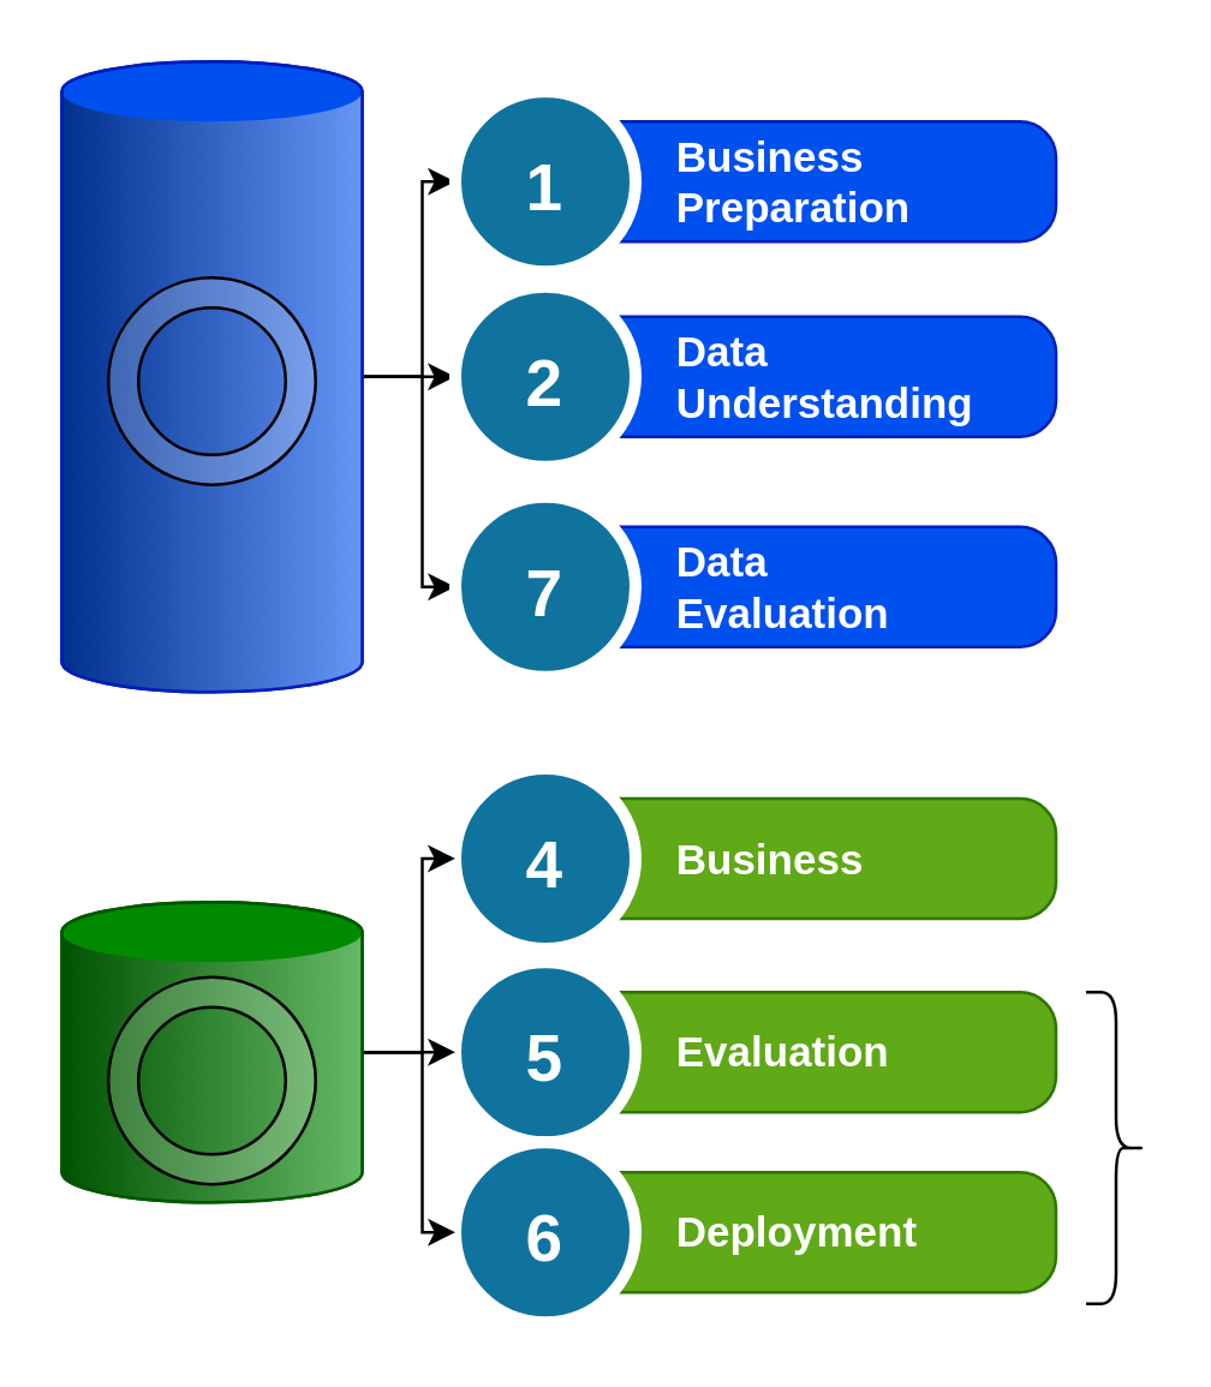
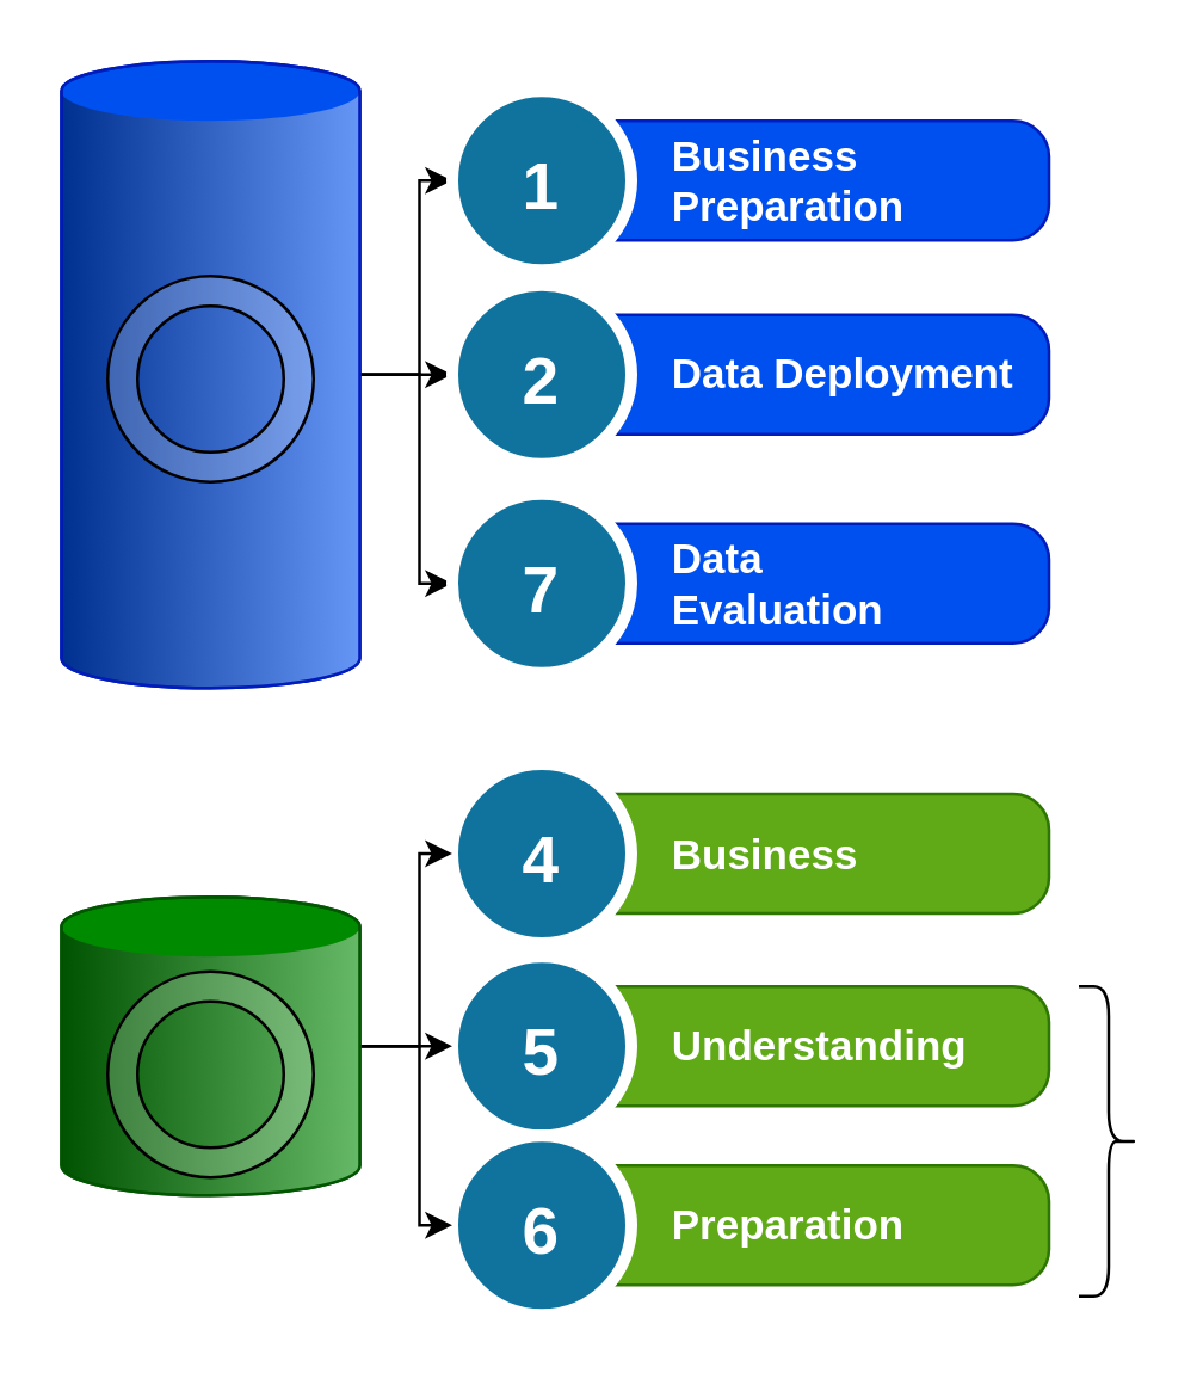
  <mxCell id="0" />
  <mxCell id="1" parent="0" />
  <mxCell id="2" style="edgeStyle=orthogonalEdgeStyle;rounded=0;orthogonalLoop=1;jettySize=auto;html=1;exitX=0;exitY=0;exitDx=100;exitDy=105;exitPerimeter=0;entryX=0;entryY=0.5;entryDx=0;entryDy=0;" edge="1" parent="1" source="5" target="9"><mxGeometry relative="1" as="geometry" /></mxCell>
  <mxCell id="3" style="edgeStyle=orthogonalEdgeStyle;rounded=0;orthogonalLoop=1;jettySize=auto;html=1;exitX=0;exitY=0;exitDx=100;exitDy=105;exitPerimeter=0;entryX=0;entryY=0.5;entryDx=0;entryDy=0;" edge="1" parent="1" source="5" target="11"><mxGeometry relative="1" as="geometry" /></mxCell>
  <mxCell id="4" style="edgeStyle=orthogonalEdgeStyle;rounded=0;orthogonalLoop=1;jettySize=auto;html=1;exitX=0;exitY=0;exitDx=100;exitDy=105;exitPerimeter=0;" edge="1" parent="1" source="5" target="7"><mxGeometry relative="1" as="geometry" /></mxCell>
  <mxCell id="5" value="" style="verticalLabelPosition=middle;verticalAlign=middle;html=1;shape=mxgraph.infographic.cylinder;fillColor=#0050ef;strokeColor=#001DBC;shadow=0;align=left;labelPosition=right;spacingLeft=10;fontStyle=1;fontColor=#ffffff;" parent="1" vertex="1"><mxGeometry x="20" y="20" width="100" height="210" as="geometry" /></mxCell>
  <mxCell id="6" value="Business Preparation" style="shape=rect;rounded=1;whiteSpace=wrap;html=1;shadow=0;strokeColor=#001DBC;fillColor=#0050ef;arcSize=30;fontSize=14;spacingLeft=42;fontStyle=1;fontColor=#ffffff;align=left;" parent="1" vertex="1"><mxGeometry x="181" y="40" width="170" height="40" as="geometry" /></mxCell>
  <mxCell id="7" value="1" style="shape=ellipse;perimeter=ellipsePerimeter;fontSize=22;fontStyle=1;shadow=0;strokeColor=#ffffff;fillColor=#10739E;strokeWidth=4;fontColor=#ffffff;align=center;" parent="1" vertex="1"><mxGeometry x="151" y="30" width="60" height="60" as="geometry" /></mxCell>
- <mxCell id="8" value="Data Understanding" style="shape=rect;rounded=1;whiteSpace=wrap;html=1;shadow=0;strokeColor=#001DBC;fillColor=#0050ef;arcSize=30;fontSize=14;spacingLeft=42;fontStyle=1;fontColor=#ffffff;align=left;" parent="1" vertex="1"><mxGeometry x="181" y="105" width="170" height="40" as="geometry" /></mxCell>
+ <mxCell id="8" value="Data Deployment" style="shape=rect;rounded=1;whiteSpace=wrap;html=1;shadow=0;strokeColor=#001DBC;fillColor=#0050ef;arcSize=30;fontSize=14;spacingLeft=42;fontStyle=1;fontColor=#ffffff;align=left;" parent="1" vertex="1"><mxGeometry x="181" y="105" width="170" height="40" as="geometry" /></mxCell>
  <mxCell id="9" value="2" style="shape=ellipse;perimeter=ellipsePerimeter;fontSize=22;fontStyle=1;shadow=0;strokeColor=#ffffff;fillColor=#10739E;strokeWidth=4;fontColor=#ffffff;align=center;" parent="1" vertex="1"><mxGeometry x="151" y="95" width="60" height="60" as="geometry" /></mxCell>
  <mxCell id="10" value="Data&lt;br&gt;Evaluation" style="shape=rect;rounded=1;whiteSpace=wrap;html=1;shadow=0;strokeColor=#001DBC;fillColor=#0050ef;arcSize=30;fontSize=14;spacingLeft=42;fontStyle=1;fontColor=#ffffff;align=left;" parent="1" vertex="1"><mxGeometry x="181" y="175" width="170" height="40" as="geometry" /></mxCell>
  <mxCell id="11" value="7" style="shape=ellipse;perimeter=ellipsePerimeter;fontSize=22;fontStyle=1;shadow=0;strokeColor=#ffffff;fillColor=#10739E;strokeWidth=4;fontColor=#ffffff;align=center;" parent="1" vertex="1"><mxGeometry x="151" y="165" width="60" height="60" as="geometry" /></mxCell>
  <mxCell id="12" value="Business" style="shape=rect;rounded=1;whiteSpace=wrap;html=1;shadow=0;strokeColor=#2D7600;fillColor=#60a917;arcSize=30;fontSize=14;spacingLeft=42;fontStyle=1;fontColor=#ffffff;align=left;" parent="1" vertex="1"><mxGeometry x="181" y="265.5" width="170" height="40" as="geometry" /></mxCell>
  <mxCell id="13" value="4" style="shape=ellipse;perimeter=ellipsePerimeter;fontSize=22;fontStyle=1;shadow=0;strokeColor=#ffffff;fillColor=#10739E;strokeWidth=4;fontColor=#ffffff;align=center;" parent="1" vertex="1"><mxGeometry x="151" y="255.5" width="60" height="60" as="geometry" /></mxCell>
- <mxCell id="14" value="Evaluation" style="shape=rect;rounded=1;whiteSpace=wrap;html=1;shadow=0;strokeColor=#2D7600;fillColor=#60a917;arcSize=30;fontSize=14;spacingLeft=42;fontStyle=1;fontColor=#ffffff;align=left;" parent="1" vertex="1"><mxGeometry x="181" y="330" width="170" height="40" as="geometry" /></mxCell>
+ <mxCell id="14" value="Understanding" style="shape=rect;rounded=1;whiteSpace=wrap;html=1;shadow=0;strokeColor=#2D7600;fillColor=#60a917;arcSize=30;fontSize=14;spacingLeft=42;fontStyle=1;fontColor=#ffffff;align=left;" parent="1" vertex="1"><mxGeometry x="181" y="330" width="170" height="40" as="geometry" /></mxCell>
  <mxCell id="15" value="5" style="shape=ellipse;perimeter=ellipsePerimeter;fontSize=22;fontStyle=1;shadow=0;strokeColor=#ffffff;fillColor=#10739E;strokeWidth=4;fontColor=#ffffff;align=center;" parent="1" vertex="1"><mxGeometry x="151" y="320" width="60" height="60" as="geometry" /></mxCell>
- <mxCell id="16" value="Deployment" style="shape=rect;rounded=1;whiteSpace=wrap;html=1;shadow=0;strokeColor=#2D7600;fillColor=#60a917;arcSize=30;fontSize=14;spacingLeft=42;fontStyle=1;fontColor=#ffffff;align=left;" parent="1" vertex="1"><mxGeometry x="181" y="390" width="170" height="40" as="geometry" /></mxCell>
+ <mxCell id="16" value="Preparation" style="shape=rect;rounded=1;whiteSpace=wrap;html=1;shadow=0;strokeColor=#2D7600;fillColor=#60a917;arcSize=30;fontSize=14;spacingLeft=42;fontStyle=1;fontColor=#ffffff;align=left;" parent="1" vertex="1"><mxGeometry x="181" y="390" width="170" height="40" as="geometry" /></mxCell>
  <mxCell id="17" value="6" style="shape=ellipse;perimeter=ellipsePerimeter;fontSize=22;fontStyle=1;shadow=0;strokeColor=#ffffff;fillColor=#10739E;strokeWidth=4;fontColor=#ffffff;align=center;" parent="1" vertex="1"><mxGeometry x="151" y="380" width="60" height="60" as="geometry" /></mxCell>
  <mxCell id="18" style="edgeStyle=orthogonalEdgeStyle;rounded=0;orthogonalLoop=1;jettySize=auto;html=1;exitX=0;exitY=0;exitDx=100;exitDy=50;exitPerimeter=0;entryX=0;entryY=0.5;entryDx=0;entryDy=0;" edge="1" parent="1" source="21" target="13"><mxGeometry relative="1" as="geometry" /></mxCell>
  <mxCell id="19" style="edgeStyle=orthogonalEdgeStyle;rounded=0;orthogonalLoop=1;jettySize=auto;html=1;exitX=0;exitY=0;exitDx=100;exitDy=50;exitPerimeter=0;" edge="1" parent="1" source="21" target="15"><mxGeometry relative="1" as="geometry" /></mxCell>
  <mxCell id="20" style="edgeStyle=orthogonalEdgeStyle;rounded=0;orthogonalLoop=1;jettySize=auto;html=1;exitX=0;exitY=0;exitDx=100;exitDy=50;exitPerimeter=0;" edge="1" parent="1" source="21" target="17"><mxGeometry relative="1" as="geometry" /></mxCell>
  <mxCell id="21" value="" style="verticalLabelPosition=middle;verticalAlign=middle;html=1;shape=mxgraph.infographic.cylinder;fillColor=#008a00;strokeColor=#005700;shadow=0;align=left;labelPosition=right;spacingLeft=10;fontStyle=1;fontColor=#ffffff;" vertex="1" parent="1"><mxGeometry x="20" y="300" width="100" height="100" as="geometry" /></mxCell>
  <mxCell id="22" value="" style="verticalLabelPosition=bottom;verticalAlign=top;html=1;shape=mxgraph.basic.donut;dx=10;fontSize=10;align=center;fillOpacity=20;" vertex="1" parent="1"><mxGeometry x="35.5" y="92" width="69" height="69" as="geometry" /></mxCell>
  <mxCell id="23" value="" style="shape=curlyBracket;whiteSpace=wrap;html=1;rounded=1;flipH=1;fontColor=#9122EC;fillColor=#B80096;gradientColor=none;" vertex="1" parent="1"><mxGeometry x="361" y="330" width="20" height="103.75" as="geometry" /></mxCell>
  <mxCell id="24" value="" style="verticalLabelPosition=bottom;verticalAlign=top;html=1;shape=mxgraph.basic.donut;dx=10;fontSize=10;align=center;fillOpacity=20;" vertex="1" parent="1"><mxGeometry x="35.5" y="325" width="69" height="69" as="geometry" /></mxCell>
